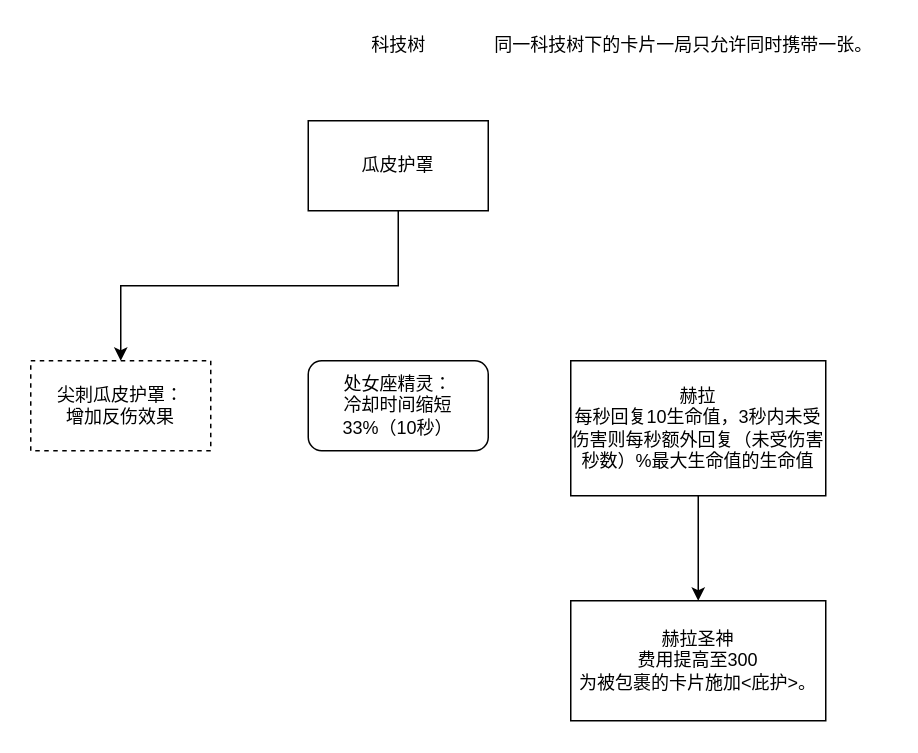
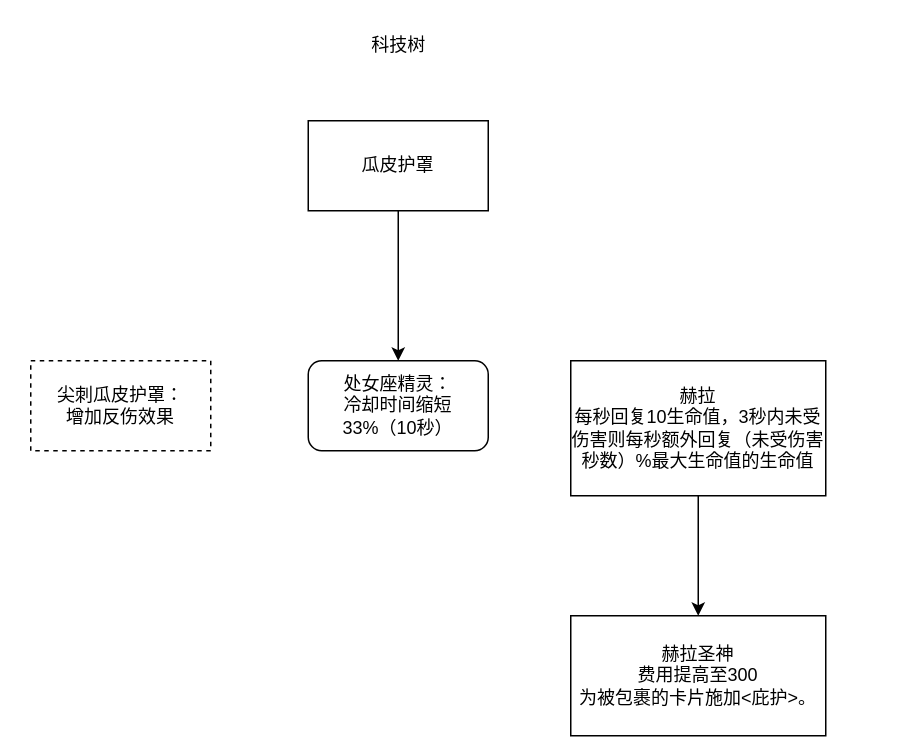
  <mxCell id="0" />
  <mxCell id="1" parent="0" />
  <mxCell id="2" value="科技树" style="text;html=1;align=center;verticalAlign=middle;resizable=0;points=[];autosize=1;strokeColor=none;fillColor=none;" vertex="1" parent="1"><mxGeometry x="240" y="20" width="50" height="20" as="geometry" /></mxCell>
- <mxCell id="3" style="edgeStyle=orthogonalEdgeStyle;rounded=0;orthogonalLoop=1;jettySize=auto;html=1;" edge="1" parent="1" source="5" target="6"><mxGeometry relative="1" as="geometry"><Array as="points"><mxPoint x="265" y="190" /><mxPoint x="80" y="190" /></Array></mxGeometry></mxCell>
+ <mxCell id="4" style="edgeStyle=orthogonalEdgeStyle;rounded=0;orthogonalLoop=1;jettySize=auto;html=1;" edge="1" parent="1" source="5" target="7"><mxGeometry relative="1" as="geometry" /></mxCell>
  <mxCell id="5" value="瓜皮护罩" style="rounded=0;whiteSpace=wrap;html=1;" vertex="1" parent="1"><mxGeometry x="205" y="80" width="120" height="60" as="geometry" /></mxCell>
  <mxCell id="6" value="尖刺瓜皮护罩：&lt;br&gt;增加反伤效果" style="rounded=0;whiteSpace=wrap;html=1;dashed=1;" vertex="1" parent="1"><mxGeometry x="20" y="240" width="120" height="60" as="geometry" /></mxCell>
  <mxCell id="7" value="处女座精灵：&lt;br&gt;冷却时间缩短33%（10秒）" style="rounded=1;whiteSpace=wrap;html=1;" vertex="1" parent="1"><mxGeometry x="205" y="240" width="120" height="60" as="geometry" /></mxCell>
  <mxCell id="8" style="edgeStyle=orthogonalEdgeStyle;rounded=0;orthogonalLoop=1;jettySize=auto;html=1;" edge="1" parent="1" source="9" target="10"><mxGeometry relative="1" as="geometry" /></mxCell>
  <mxCell id="9" value="赫拉&lt;br&gt;每秒回复10生命值，3秒内未受伤害则每秒额外回复（未受伤害秒数）%最大生命值的生命值" style="rounded=0;whiteSpace=wrap;html=1;" vertex="1" parent="1"><mxGeometry x="380" y="240" width="170" height="90" as="geometry" /></mxCell>
- <mxCell id="10" value="赫拉圣神&lt;br&gt;费用提高至300&lt;br&gt;为被包裹的卡片施加&amp;lt;庇护&amp;gt;。" style="rounded=0;whiteSpace=wrap;html=1;" vertex="1" parent="1"><mxGeometry x="380" y="400" width="170" height="80" as="geometry" /></mxCell>
- <mxCell id="11" value="同一科技树下的卡片一局只允许同时携带一张。" style="text;html=1;align=center;verticalAlign=middle;resizable=0;points=[];autosize=1;strokeColor=none;fillColor=none;" vertex="1" parent="1"><mxGeometry x="320" y="20" width="270" height="20" as="geometry" /></mxCell>
+ <mxCell id="10" value="赫拉圣神&lt;br&gt;费用提高至300&lt;br&gt;为被包裹的卡片施加&amp;lt;庇护&amp;gt;。" style="rounded=0;whiteSpace=wrap;html=1;" vertex="1" parent="1"><mxGeometry x="380" y="410" width="170" height="80" as="geometry" /></mxCell>
